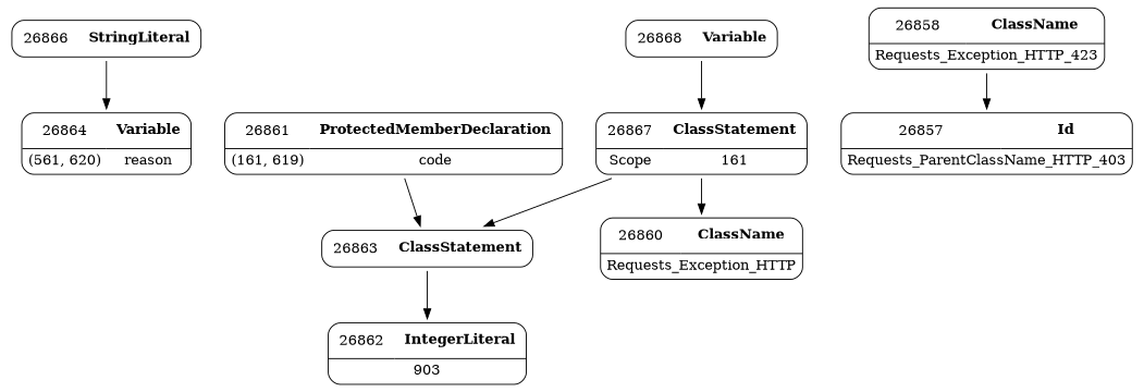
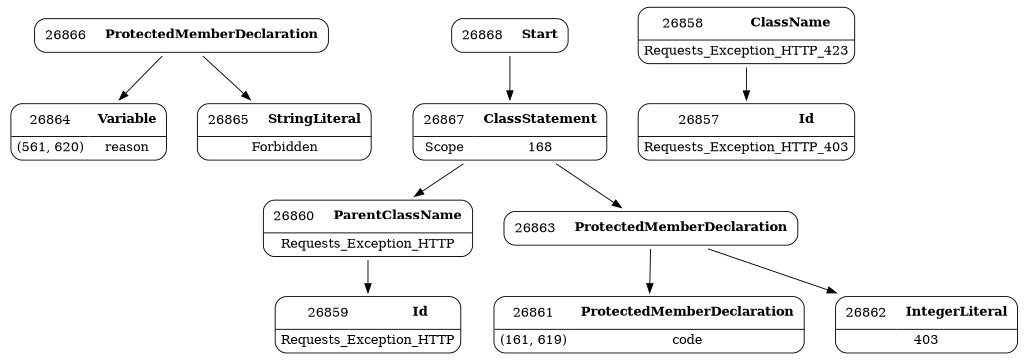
  digraph {
    node [shape=none]
    edge [weight=2]
    n1 [label=<<TABLE border='1' cellspacing='0' cellpadding='10' style='rounded' ><TR><TD border='0'>26864</TD><TD border='0'><B>Variable</B></TD></TR><HR/><TR><TD border='0' cellpadding='5'>(561, 620)</TD><TD border='0' cellpadding='5'>reason</TD></TR></TABLE>>]
-   n3 [label=<<TABLE border='1' cellspacing='0' cellpadding='10' style='rounded' ><TR><TD border='0'>26866</TD><TD border='0'><B>StringLiteral</B></TD></TR></TABLE>>]
-   n4 [label=<<TABLE border='1' cellspacing='0' cellpadding='10' style='rounded' ><TR><TD border='0'>26867</TD><TD border='0'><B>ClassStatement</B></TD></TR><HR/><TR><TD border='0' cellpadding='5'>Scope</TD><TD border='0' cellpadding='5'>161</TD></TR></TABLE>>]
-   n5 [label=<<TABLE border='1' cellspacing='0' cellpadding='10' style='rounded' ><TR><TD border='0'>26860</TD><TD border='0'><B>ClassName</B></TD></TR><HR/><TR><TD border='0' cellpadding='5' colspan='2'>Requests_Exception_HTTP</TD></TR></TABLE>>]
-   n6 [label=<<TABLE border='1' cellspacing='0' cellpadding='10' style='rounded' ><TR><TD border='0'>26863</TD><TD border='0'><B>ClassStatement</B></TD></TR></TABLE>>]
+   n2 [label=<<TABLE border='1' cellspacing='0' cellpadding='10' style='rounded' ><TR><TD border='0'>26865</TD><TD border='0'><B>StringLiteral</B></TD></TR><HR/><TR><TD border='0' cellpadding='5' colspan='2'>Forbidden</TD></TR></TABLE>>]
+   n3 [label=<<TABLE border='1' cellspacing='0' cellpadding='10' style='rounded' ><TR><TD border='0'>26866</TD><TD border='0'><B>ProtectedMemberDeclaration</B></TD></TR></TABLE>>]
+   n4 [label=<<TABLE border='1' cellspacing='0' cellpadding='10' style='rounded' ><TR><TD border='0'>26867</TD><TD border='0'><B>ClassStatement</B></TD></TR><HR/><TR><TD border='0' cellpadding='5'>Scope</TD><TD border='0' cellpadding='5'>168</TD></TR></TABLE>>]
+   n5 [label=<<TABLE border='1' cellspacing='0' cellpadding='10' style='rounded' ><TR><TD border='0'>26860</TD><TD border='0'><B>ParentClassName</B></TD></TR><HR/><TR><TD border='0' cellpadding='5' colspan='2'>Requests_Exception_HTTP</TD></TR></TABLE>>]
+   n6 [label=<<TABLE border='1' cellspacing='0' cellpadding='10' style='rounded' ><TR><TD border='0'>26863</TD><TD border='0'><B>ProtectedMemberDeclaration</B></TD></TR></TABLE>>]
    n7 [label=<<TABLE border='1' cellspacing='0' cellpadding='10' style='rounded' ><TR><TD border='0'>26858</TD><TD border='0'><B>ClassName</B></TD></TR><HR/><TR><TD border='0' cellpadding='5' colspan='2'>Requests_Exception_HTTP_423</TD></TR></TABLE>>]
-   n8 [label=<<TABLE border='1' cellspacing='0' cellpadding='10' style='rounded' ><TR><TD border='0'>26857</TD><TD border='0'><B>Id</B></TD></TR><HR/><TR><TD border='0' cellpadding='5' colspan='2'>Requests_ParentClassName_HTTP_403</TD></TR></TABLE>>]
+   n8 [label=<<TABLE border='1' cellspacing='0' cellpadding='10' style='rounded' ><TR><TD border='0'>26857</TD><TD border='0'><B>Id</B></TD></TR><HR/><TR><TD border='0' cellpadding='5' colspan='2'>Requests_Exception_HTTP_403</TD></TR></TABLE>>]
+   n9 [label=<<TABLE border='1' cellspacing='0' cellpadding='10' style='rounded' ><TR><TD border='0'>26859</TD><TD border='0'><B>Id</B></TD></TR><HR/><TR><TD border='0' cellpadding='5' colspan='2'>Requests_Exception_HTTP</TD></TR></TABLE>>]
    n10 [label=<<TABLE border='1' cellspacing='0' cellpadding='10' style='rounded' ><TR><TD border='0'>26861</TD><TD border='0'><B>ProtectedMemberDeclaration</B></TD></TR><HR/><TR><TD border='0' cellpadding='5'>(161, 619)</TD><TD border='0' cellpadding='5'>code</TD></TR></TABLE>>]
-   n11 [label=<<TABLE border='1' cellspacing='0' cellpadding='10' style='rounded' ><TR><TD border='0'>26862</TD><TD border='0'><B>IntegerLiteral</B></TD></TR><HR/><TR><TD border='0' cellpadding='5' colspan='2'>903</TD></TR></TABLE>>]
-   n12 [label=<<TABLE border='1' cellspacing='0' cellpadding='10' style='rounded' ><TR><TD border='0'>26868</TD><TD border='0'><B>Variable</B></TD></TR></TABLE>>]
+   n11 [label=<<TABLE border='1' cellspacing='0' cellpadding='10' style='rounded' ><TR><TD border='0'>26862</TD><TD border='0'><B>IntegerLiteral</B></TD></TR><HR/><TR><TD border='0' cellpadding='5' colspan='2'>403</TD></TR></TABLE>>]
+   n12 [label=<<TABLE border='1' cellspacing='0' cellpadding='10' style='rounded' ><TR><TD border='0'>26868</TD><TD border='0'><B>Start</B></TD></TR></TABLE>>]
    n3 -> n1
+   n3 -> n2
    n4 -> n5
    n4 -> n6
-   n10 -> n6
+   n5 -> n9
+   n6 -> n10
    n6 -> n11
    n7 -> n8
    n12 -> n4
  }
